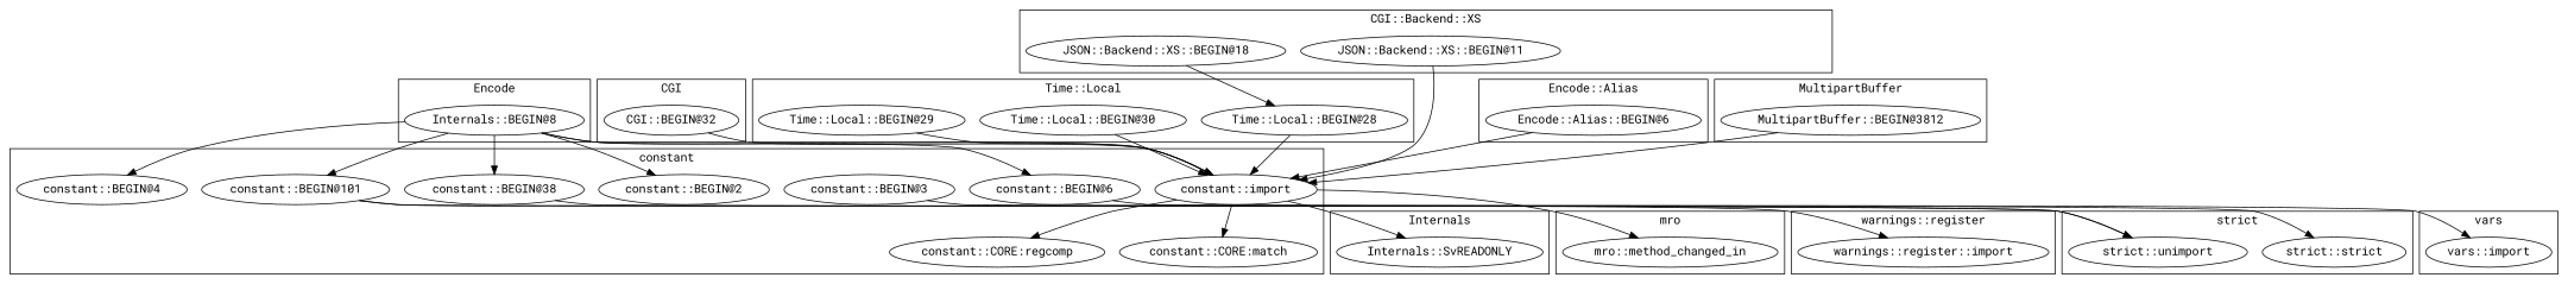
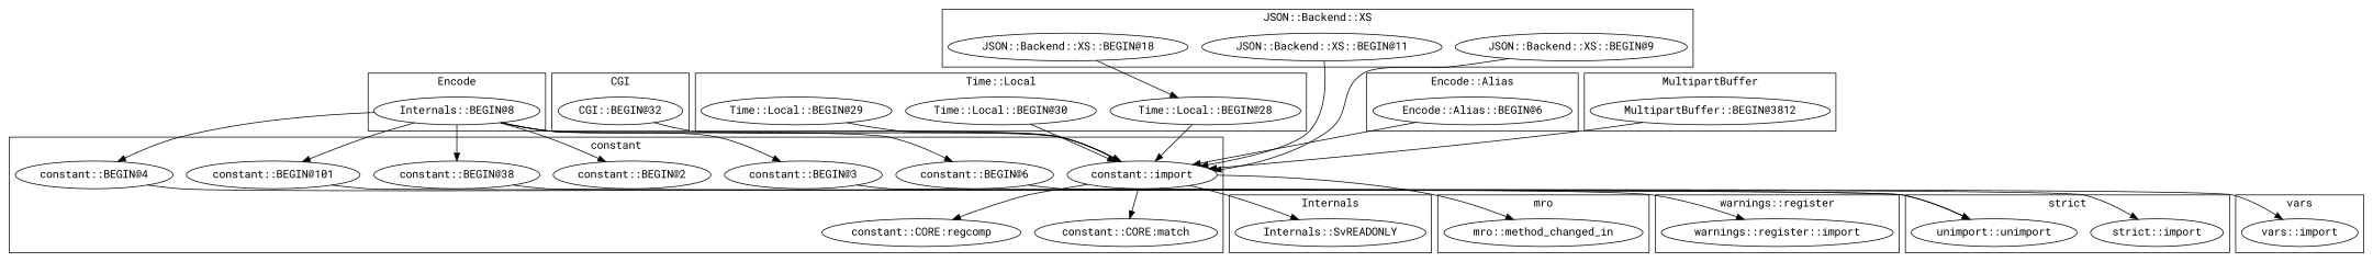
  digraph {
    fontname="Roboto Mono"
    node [fontname="Roboto Mono"]
    edge [fontname="Roboto Mono"]
    n1 [label="Internals::BEGIN@8"]
    "Internals::SvREADONLY"
    "vars::import"
    "mro::method_changed_in"
-   "strict::import" [label="strict::strict"]
-   "strict::unimport"
+   "strict::import"
+   "strict::unimport" [label="unimport::unimport"]
    "constant::import"
    "constant::BEGIN@4"
    "constant::BEGIN@3"
    "constant::BEGIN@38"
    "constant::CORE:regcomp"
    "constant::BEGIN@101"
    "constant::BEGIN@2"
    "constant::BEGIN@6"
    "constant::CORE:match"
    "CGI::BEGIN@32"
    "Time::Local::BEGIN@28"
    "Time::Local::BEGIN@30"
    "Time::Local::BEGIN@29"
    "JSON::Backend::XS::BEGIN@18"
    "JSON::Backend::XS::BEGIN@11"
+   "JSON::Backend::XS::BEGIN@9"
    "warnings::register::import"
    "Encode::Alias::BEGIN@6"
    "MultipartBuffer::BEGIN@3812"
    subgraph cluster_1 {
      label=Encode
      n1
    }
    subgraph cluster_2 {
      label=Internals
      "Internals::SvREADONLY"
    }
    subgraph cluster_3 {
      label=vars
      "vars::import"
    }
    subgraph cluster_4 {
      label=mro
      "mro::method_changed_in"
    }
    subgraph cluster_5 {
      label="strict"
      "strict::import"
      "strict::unimport"
    }
    subgraph cluster_6 {
      label=constant
      "constant::import"
      "constant::BEGIN@4"
      "constant::BEGIN@3"
      "constant::BEGIN@38"
      "constant::CORE:regcomp"
      "constant::BEGIN@101"
      "constant::BEGIN@2"
      "constant::BEGIN@6"
      "constant::CORE:match"
    }
    subgraph cluster_7 {
      label=CGI
      "CGI::BEGIN@32"
    }
    subgraph cluster_8 {
      label="Time::Local"
      "Time::Local::BEGIN@28"
      "Time::Local::BEGIN@30"
      "Time::Local::BEGIN@29"
    }
    subgraph cluster_9 {
-     label="CGI::Backend::XS"
+     label="JSON::Backend::XS"
      "JSON::Backend::XS::BEGIN@18"
      "JSON::Backend::XS::BEGIN@11"
+     "JSON::Backend::XS::BEGIN@9"
    }
    subgraph cluster_10 {
      label="warnings::register"
      "warnings::register::import"
    }
    subgraph cluster_11 {
      label="Encode::Alias"
      "Encode::Alias::BEGIN@6"
    }
    subgraph cluster_12 {
      label=MultipartBuffer
      "MultipartBuffer::BEGIN@3812"
    }
    n1 -> "constant::import"
    n1 -> "constant::BEGIN@4"
+   n1 -> "constant::BEGIN@3"
    n1 -> "constant::BEGIN@38"
    n1 -> "constant::BEGIN@101"
    n1 -> "constant::BEGIN@2"
    n1 -> "constant::BEGIN@6"
    "constant::import" -> "Internals::SvREADONLY"
    "constant::import" -> "mro::method_changed_in"
    "constant::import" -> "constant::CORE:regcomp"
    "constant::import" -> "constant::CORE:match"
-   "constant::BEGIN@101" -> "warnings::register::import"
+   "constant::BEGIN@4" -> "warnings::register::import"
    "constant::BEGIN@3" -> "strict::import"
    "constant::BEGIN@38" -> "strict::unimport"
    "constant::BEGIN@101" -> "strict::unimport"
    "constant::BEGIN@6" -> "vars::import"
    "CGI::BEGIN@32" -> "constant::import"
    "Time::Local::BEGIN@28" -> "constant::import"
    "Time::Local::BEGIN@30" -> "constant::import"
    "Time::Local::BEGIN@29" -> "constant::import"
    "JSON::Backend::XS::BEGIN@18" -> "Time::Local::BEGIN@28"
    "JSON::Backend::XS::BEGIN@11" -> "constant::import"
+   "JSON::Backend::XS::BEGIN@9" -> "constant::import"
    "Encode::Alias::BEGIN@6" -> "constant::import"
    "MultipartBuffer::BEGIN@3812" -> "constant::import"
  }
